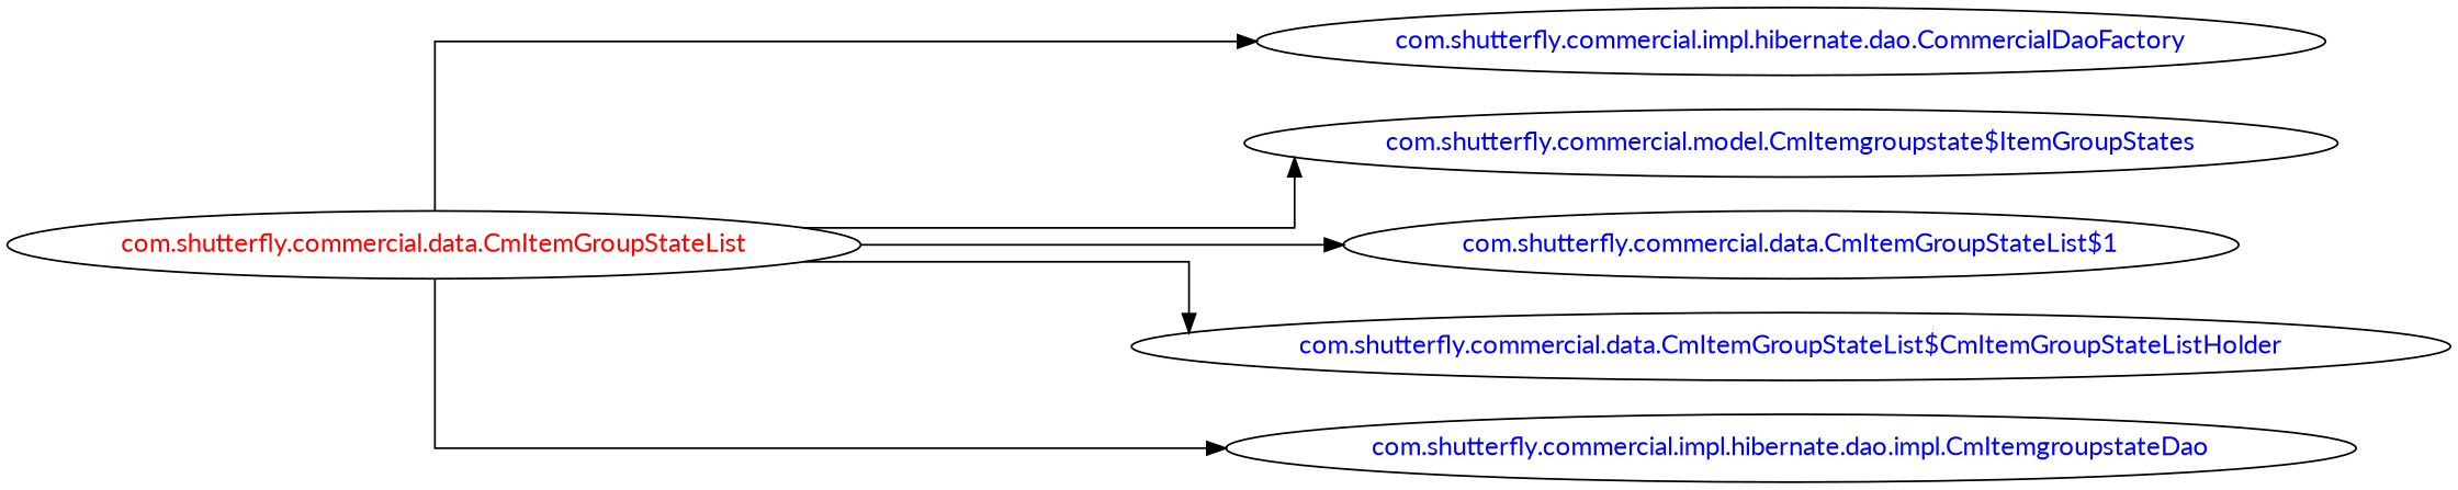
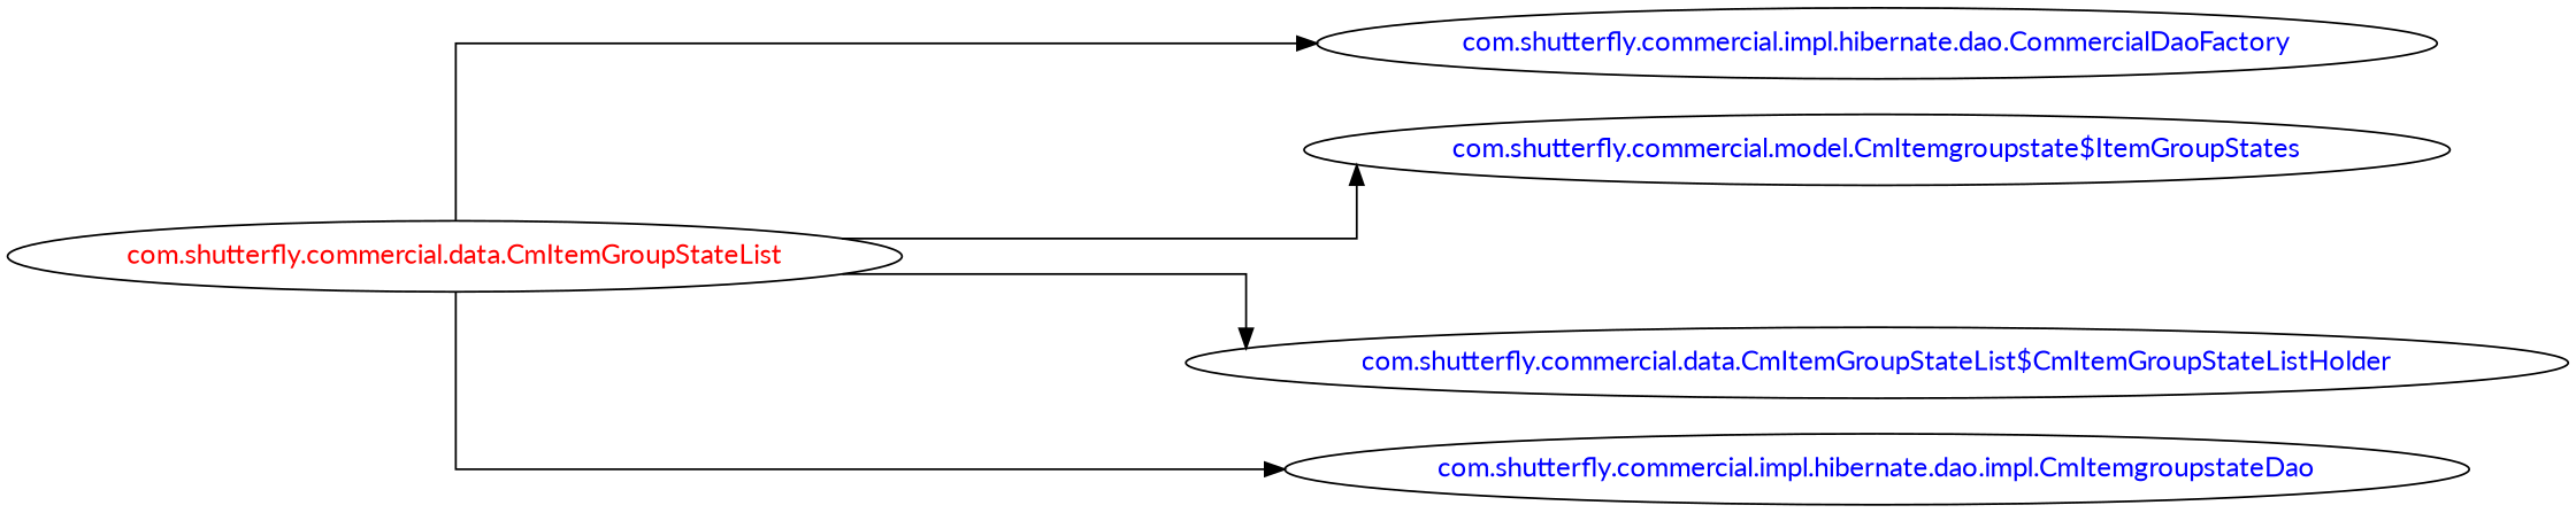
  digraph {
    concentrate=true
    fontname=Lato
    rankdir=LR
    ranksep=2.0
    splines=ortho
    node [fontcolor=blue fontname=Lato]
    edge [fontname=Lato]
    "com.shutterfly.commercial.data.CmItemGroupStateList" [fontcolor=red]
    "com.shutterfly.commercial.impl.hibernate.dao.CommercialDaoFactory"
    "com.shutterfly.commercial.model.CmItemgroupstate$ItemGroupStates"
-   "com.shutterfly.commercial.data.CmItemGroupStateList$1"
    "com.shutterfly.commercial.data.CmItemGroupStateList$CmItemGroupStateListHolder"
    "com.shutterfly.commercial.impl.hibernate.dao.impl.CmItemgroupstateDao"
    "com.shutterfly.commercial.data.CmItemGroupStateList" -> "com.shutterfly.commercial.impl.hibernate.dao.CommercialDaoFactory"
    "com.shutterfly.commercial.data.CmItemGroupStateList" -> "com.shutterfly.commercial.model.CmItemgroupstate$ItemGroupStates"
-   "com.shutterfly.commercial.data.CmItemGroupStateList" -> "com.shutterfly.commercial.data.CmItemGroupStateList$1"
    "com.shutterfly.commercial.data.CmItemGroupStateList" -> "com.shutterfly.commercial.data.CmItemGroupStateList$CmItemGroupStateListHolder"
    "com.shutterfly.commercial.data.CmItemGroupStateList" -> "com.shutterfly.commercial.impl.hibernate.dao.impl.CmItemgroupstateDao"
  }
